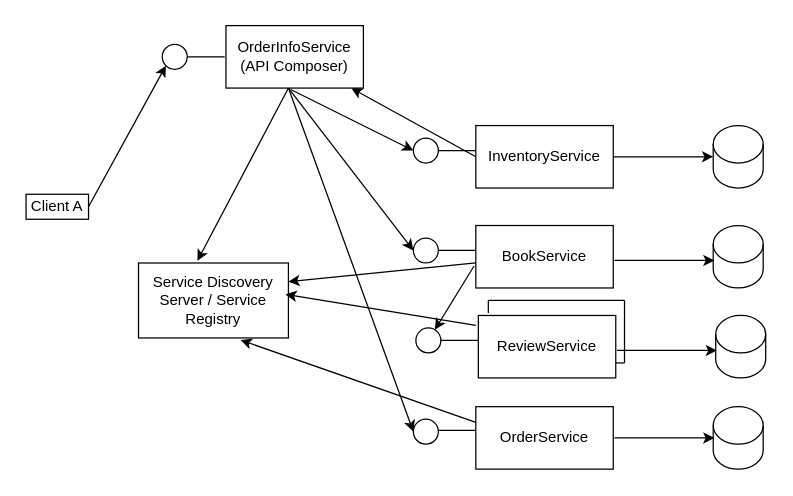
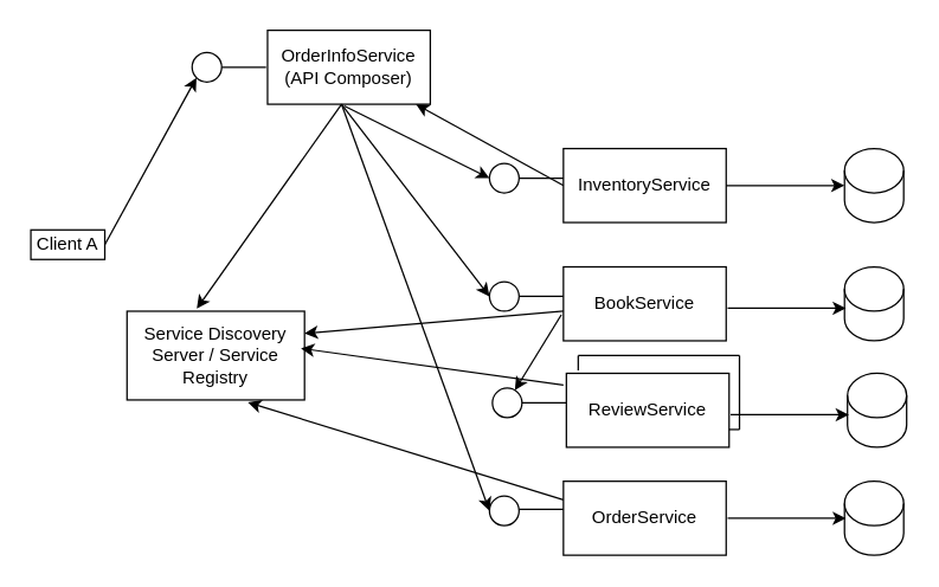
  <mxCell id="0" />
  <mxCell id="1" parent="0" />
  <mxCell id="2" value="OrderInfoService&lt;div&gt;(API Composer)&lt;/div&gt;" style="html=1;whiteSpace=wrap;" parent="1" vertex="1"><mxGeometry x="180" y="20" width="110" height="50" as="geometry" /></mxCell>
  <mxCell id="3" value="InventoryService" style="html=1;whiteSpace=wrap;" parent="1" vertex="1"><mxGeometry x="380" y="100" width="110" height="50" as="geometry" /></mxCell>
  <mxCell id="4" value="" style="ellipse;whiteSpace=wrap;html=1;aspect=fixed;" parent="1" vertex="1"><mxGeometry x="330" y="110" width="20" height="20" as="geometry" /></mxCell>
  <mxCell id="5" value="" style="endArrow=none;html=1;rounded=0;" parent="1" edge="1"><mxGeometry width="50" height="50" relative="1" as="geometry"><mxPoint x="350" y="120" as="sourcePoint" /><mxPoint x="380" y="120" as="targetPoint" /></mxGeometry></mxCell>
  <mxCell id="6" value="BookService" style="html=1;whiteSpace=wrap;" parent="1" vertex="1"><mxGeometry x="380" y="180" width="110" height="50" as="geometry" /></mxCell>
  <mxCell id="7" value="" style="ellipse;whiteSpace=wrap;html=1;aspect=fixed;" parent="1" vertex="1"><mxGeometry x="330" y="190" width="20" height="20" as="geometry" /></mxCell>
  <mxCell id="8" value="" style="endArrow=none;html=1;rounded=0;" parent="1" edge="1"><mxGeometry width="50" height="50" relative="1" as="geometry"><mxPoint x="350" y="200" as="sourcePoint" /><mxPoint x="380" y="200" as="targetPoint" /></mxGeometry></mxCell>
  <mxCell id="9" value="OrderService" style="html=1;whiteSpace=wrap;" parent="1" vertex="1"><mxGeometry x="380" y="325" width="110" height="50" as="geometry" /></mxCell>
  <mxCell id="10" value="" style="ellipse;whiteSpace=wrap;html=1;aspect=fixed;" parent="1" vertex="1"><mxGeometry x="330" y="335" width="20" height="20" as="geometry" /></mxCell>
  <mxCell id="11" value="" style="endArrow=none;html=1;rounded=0;" parent="1" edge="1"><mxGeometry width="50" height="50" relative="1" as="geometry"><mxPoint x="350" y="344" as="sourcePoint" /><mxPoint x="380" y="344" as="targetPoint" /></mxGeometry></mxCell>
  <mxCell id="12" value="" style="shape=cylinder3;whiteSpace=wrap;html=1;boundedLbl=1;backgroundOutline=1;size=15;" parent="1" vertex="1"><mxGeometry x="570" y="100" width="40" height="50" as="geometry" /></mxCell>
  <mxCell id="13" value="" style="shape=cylinder3;whiteSpace=wrap;html=1;boundedLbl=1;backgroundOutline=1;size=15;" parent="1" vertex="1"><mxGeometry x="570" y="180" width="40" height="50" as="geometry" /></mxCell>
  <mxCell id="14" value="" style="shape=cylinder3;whiteSpace=wrap;html=1;boundedLbl=1;backgroundOutline=1;size=15;" parent="1" vertex="1"><mxGeometry x="570" y="325" width="40" height="50" as="geometry" /></mxCell>
  <mxCell id="15" value="" style="endArrow=none;html=1;rounded=0;" parent="1" edge="1"><mxGeometry width="50" height="50" relative="1" as="geometry"><mxPoint x="149" y="45" as="sourcePoint" /><mxPoint x="179" y="45" as="targetPoint" /></mxGeometry></mxCell>
  <mxCell id="16" value="" style="ellipse;whiteSpace=wrap;html=1;aspect=fixed;" parent="1" vertex="1"><mxGeometry x="129" y="35" width="20" height="20" as="geometry" /></mxCell>
  <mxCell id="17" value="" style="endArrow=classic;html=1;rounded=0;entryX=0;entryY=0.5;entryDx=0;entryDy=0;exitX=0.471;exitY=1.023;exitDx=0;exitDy=0;exitPerimeter=0;" parent="1" source="2" target="4" edge="1"><mxGeometry width="50" height="50" relative="1" as="geometry"><mxPoint x="300" y="220" as="sourcePoint" /><mxPoint x="350" y="170" as="targetPoint" /></mxGeometry></mxCell>
  <mxCell id="18" value="" style="endArrow=classic;html=1;rounded=0;entryX=0;entryY=0.5;entryDx=0;entryDy=0;" parent="1" target="7" edge="1"><mxGeometry width="50" height="50" relative="1" as="geometry"><mxPoint x="230" y="70" as="sourcePoint" /><mxPoint x="340" y="183" as="targetPoint" /></mxGeometry></mxCell>
  <mxCell id="19" value="" style="endArrow=classic;html=1;rounded=0;entryX=0;entryY=0.5;entryDx=0;entryDy=0;" parent="1" target="10" edge="1"><mxGeometry width="50" height="50" relative="1" as="geometry"><mxPoint x="230" y="70" as="sourcePoint" /><mxPoint x="306" y="210" as="targetPoint" /></mxGeometry></mxCell>
  <mxCell id="20" value="Client A" style="rounded=0;whiteSpace=wrap;html=1;" parent="1" vertex="1"><mxGeometry x="20" y="155" width="50" height="20" as="geometry" /></mxCell>
  <mxCell id="21" value="" style="endArrow=classic;html=1;rounded=0;entryX=0;entryY=1;entryDx=0;entryDy=0;exitX=1;exitY=0.5;exitDx=0;exitDy=0;" parent="1" source="20" target="16" edge="1"><mxGeometry width="50" height="50" relative="1" as="geometry"><mxPoint x="80" y="110" as="sourcePoint" /><mxPoint x="212" y="170" as="targetPoint" /></mxGeometry></mxCell>
  <mxCell id="22" value="" style="endArrow=classic;html=1;rounded=0;entryX=0;entryY=0.5;entryDx=0;entryDy=0;entryPerimeter=0;exitX=1;exitY=0.5;exitDx=0;exitDy=0;" parent="1" source="3" target="12" edge="1"><mxGeometry width="50" height="50" relative="1" as="geometry"><mxPoint x="300" y="220" as="sourcePoint" /><mxPoint x="350" y="170" as="targetPoint" /></mxGeometry></mxCell>
  <mxCell id="23" value="" style="endArrow=classic;html=1;rounded=0;entryX=0;entryY=0.5;entryDx=0;entryDy=0;entryPerimeter=0;exitX=1;exitY=0.5;exitDx=0;exitDy=0;" parent="1" edge="1"><mxGeometry width="50" height="50" relative="1" as="geometry"><mxPoint x="491" y="208" as="sourcePoint" /><mxPoint x="571" y="208" as="targetPoint" /></mxGeometry></mxCell>
  <mxCell id="24" value="" style="endArrow=classic;html=1;rounded=0;entryX=0;entryY=0.5;entryDx=0;entryDy=0;entryPerimeter=0;exitX=1;exitY=0.5;exitDx=0;exitDy=0;" parent="1" edge="1"><mxGeometry width="50" height="50" relative="1" as="geometry"><mxPoint x="491" y="350" as="sourcePoint" /><mxPoint x="571" y="350" as="targetPoint" /></mxGeometry></mxCell>
  <mxCell id="25" value="ReviewService" style="html=1;whiteSpace=wrap;" vertex="1" parent="1"><mxGeometry x="382" y="252" width="110" height="50" as="geometry" /></mxCell>
  <mxCell id="26" value="" style="ellipse;whiteSpace=wrap;html=1;aspect=fixed;" vertex="1" parent="1"><mxGeometry x="332" y="262" width="20" height="20" as="geometry" /></mxCell>
  <mxCell id="27" value="" style="endArrow=none;html=1;rounded=0;" edge="1" parent="1"><mxGeometry width="50" height="50" relative="1" as="geometry"><mxPoint x="352" y="272" as="sourcePoint" /><mxPoint x="382" y="272" as="targetPoint" /></mxGeometry></mxCell>
  <mxCell id="28" value="" style="shape=cylinder3;whiteSpace=wrap;html=1;boundedLbl=1;backgroundOutline=1;size=15;" vertex="1" parent="1"><mxGeometry x="572" y="252" width="40" height="50" as="geometry" /></mxCell>
  <mxCell id="29" value="" style="endArrow=classic;html=1;rounded=0;entryX=0;entryY=0.5;entryDx=0;entryDy=0;entryPerimeter=0;exitX=1;exitY=0.5;exitDx=0;exitDy=0;" edge="1" parent="1"><mxGeometry width="50" height="50" relative="1" as="geometry"><mxPoint x="493" y="280" as="sourcePoint" /><mxPoint x="573" y="280" as="targetPoint" /></mxGeometry></mxCell>
  <mxCell id="30" value="" style="endArrow=none;html=1;rounded=0;" edge="1" parent="1"><mxGeometry width="50" height="50" relative="1" as="geometry"><mxPoint x="390" y="250" as="sourcePoint" /><mxPoint x="390" y="240" as="targetPoint" /></mxGeometry></mxCell>
  <mxCell id="31" value="" style="endArrow=none;html=1;rounded=0;" edge="1" parent="1"><mxGeometry width="50" height="50" relative="1" as="geometry"><mxPoint x="390" y="240" as="sourcePoint" /><mxPoint x="499" y="240" as="targetPoint" /></mxGeometry></mxCell>
  <mxCell id="32" value="" style="endArrow=none;html=1;rounded=0;" edge="1" parent="1"><mxGeometry width="50" height="50" relative="1" as="geometry"><mxPoint x="499" y="290" as="sourcePoint" /><mxPoint x="499" y="240" as="targetPoint" /></mxGeometry></mxCell>
  <mxCell id="33" value="" style="endArrow=none;html=1;rounded=0;" edge="1" parent="1"><mxGeometry width="50" height="50" relative="1" as="geometry"><mxPoint x="492" y="290" as="sourcePoint" /><mxPoint x="499" y="290" as="targetPoint" /></mxGeometry></mxCell>
- <mxCell id="34" value="Service Discovery Server / Service Registry" style="rounded=0;whiteSpace=wrap;html=1;" vertex="1" parent="1"><mxGeometry x="110" y="210" width="120" height="60" as="geometry" /></mxCell>
+ <mxCell id="34" value="Service Discovery Server / Service Registry" style="rounded=0;whiteSpace=wrap;html=1;" vertex="1" parent="1"><mxGeometry x="85" y="210" width="120" height="60" as="geometry" /></mxCell>
  <mxCell id="35" value="" style="endArrow=classic;html=1;rounded=0;entryX=0.393;entryY=-0.029;entryDx=0;entryDy=0;entryPerimeter=0;" edge="1" parent="1" target="34"><mxGeometry width="50" height="50" relative="1" as="geometry"><mxPoint x="230" y="70" as="sourcePoint" /><mxPoint x="380" y="200" as="targetPoint" /></mxGeometry></mxCell>
  <mxCell id="36" value="" style="endArrow=classic;html=1;rounded=0;exitX=0;exitY=0.5;exitDx=0;exitDy=0;" edge="1" parent="1" source="3" target="2"><mxGeometry width="50" height="50" relative="1" as="geometry"><mxPoint x="330" y="250" as="sourcePoint" /><mxPoint x="380" y="200" as="targetPoint" /></mxGeometry></mxCell>
  <mxCell id="37" value="" style="endArrow=classic;html=1;rounded=0;entryX=0.98;entryY=0.419;entryDx=0;entryDy=0;entryPerimeter=0;" edge="1" parent="1" target="34"><mxGeometry width="50" height="50" relative="1" as="geometry"><mxPoint x="380" y="260" as="sourcePoint" /><mxPoint x="240" y="240" as="targetPoint" /></mxGeometry></mxCell>
  <mxCell id="38" value="" style="endArrow=classic;html=1;rounded=0;exitX=0;exitY=0.25;exitDx=0;exitDy=0;entryX=0.681;entryY=1.028;entryDx=0;entryDy=0;entryPerimeter=0;" edge="1" parent="1" source="9" target="34"><mxGeometry width="50" height="50" relative="1" as="geometry"><mxPoint x="330" y="250" as="sourcePoint" /><mxPoint x="380" y="200" as="targetPoint" /></mxGeometry></mxCell>
  <mxCell id="39" value="" style="endArrow=classic;html=1;rounded=0;entryX=1;entryY=0.25;entryDx=0;entryDy=0;exitX=0;exitY=0.6;exitDx=0;exitDy=0;exitPerimeter=0;" edge="1" parent="1" source="6" target="34"><mxGeometry width="50" height="50" relative="1" as="geometry"><mxPoint x="330" y="250" as="sourcePoint" /><mxPoint x="380" y="200" as="targetPoint" /></mxGeometry></mxCell>
  <mxCell id="40" value="" style="endArrow=classic;html=1;rounded=0;exitX=-0.013;exitY=0.648;exitDx=0;exitDy=0;exitPerimeter=0;" edge="1" parent="1" source="6" target="26"><mxGeometry width="50" height="50" relative="1" as="geometry"><mxPoint x="330" y="210" as="sourcePoint" /><mxPoint x="380" y="160" as="targetPoint" /></mxGeometry></mxCell>
